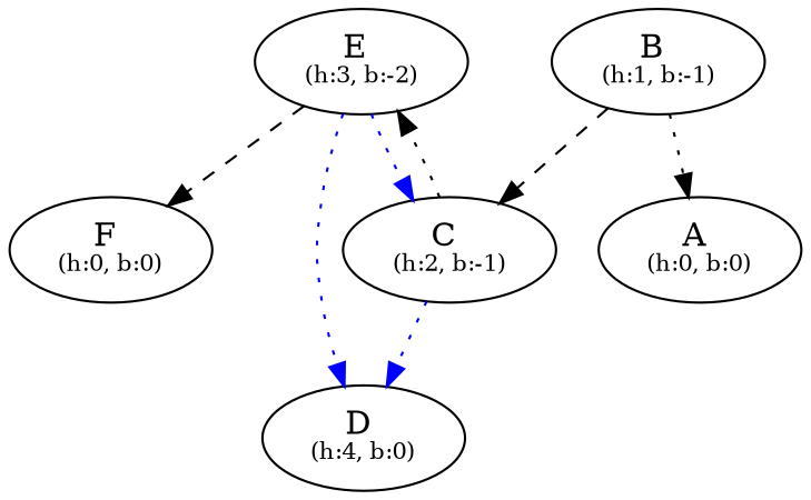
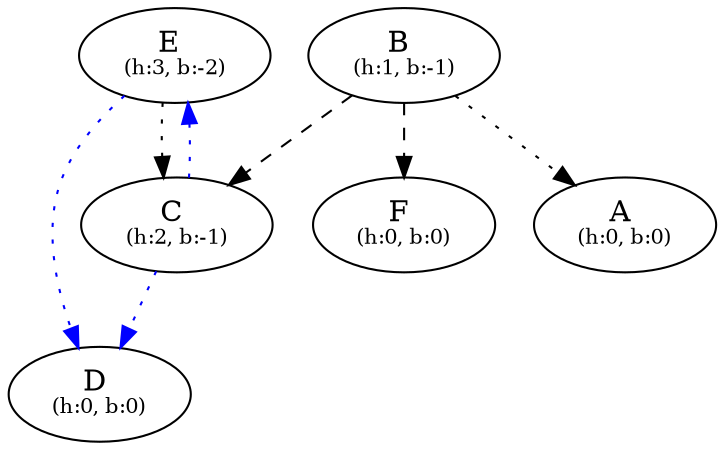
  digraph {
    edge [style=dotted]
    n1 [label=<E <br/><font point-size="10">(h:3, b:-2)</font>>]
    n2 [label=<F <br/><font point-size="10">(h:0, b:0)</font>>]
    n3 [label=<C <br/><font point-size="10">(h:2, b:-1)</font>>]
-   n4 [label=<D <br/><font point-size="10">(h:4, b:0)</font>>]
+   n4 [label=<D <br/><font point-size="10">(h:0, b:0)</font>>]
    n5 [label=<B <br/><font point-size="10">(h:1, b:-1)</font>>]
    n6 [label=<A <br/><font point-size="10">(h:0, b:0)</font>>]
-   n1 -> n2 [style=dashed]
-   n1 -> n3 [color=blue]
+   n5 -> n2 [style=dashed]
+   n1 -> n3
    n1 -> n4 [color=blue]
-   n3 -> n1 [color=black]
+   n3 -> n1 [color=blue]
    n3 -> n4 [color=blue]
    n5 -> n3 [style=dashed]
    n5 -> n6
  }
